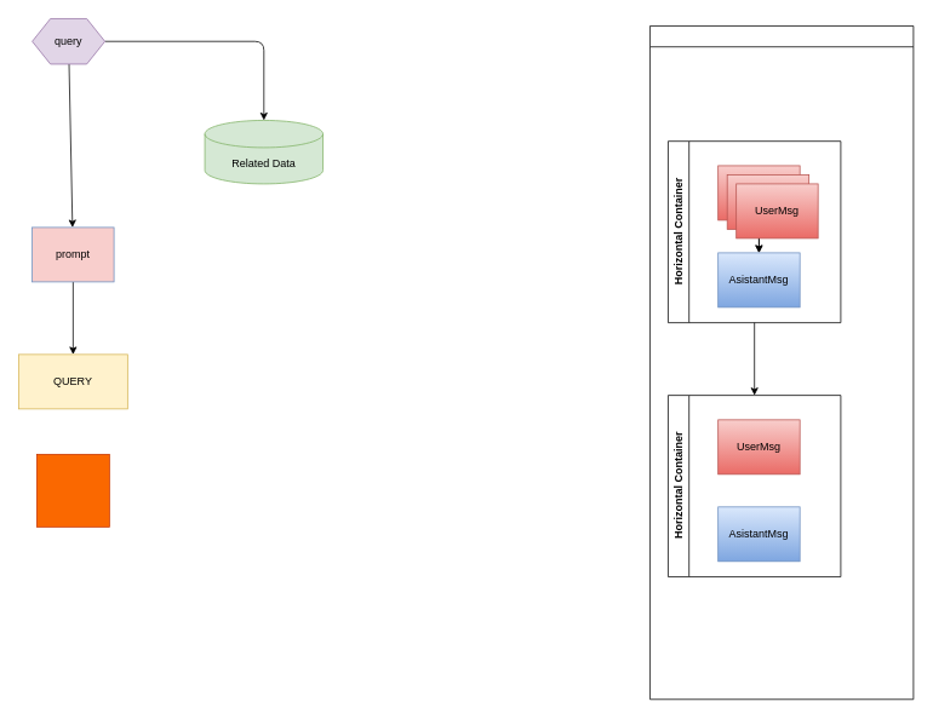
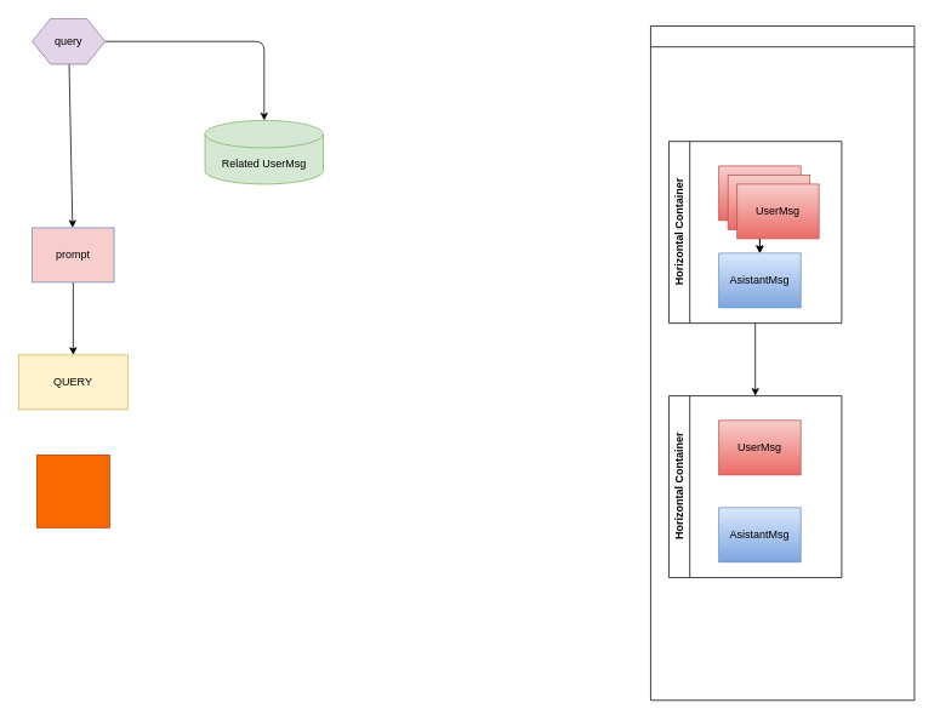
  <mxCell id="0" />
  <mxCell id="1" parent="0" />
  <mxCell id="2" value="" style="edgeStyle=none;html=1;" parent="1" source="3" target="8" edge="1"><mxGeometry relative="1" as="geometry" /></mxCell>
  <mxCell id="3" value="prompt" style="rounded=0;whiteSpace=wrap;html=1;fillColor=#f8cecc;strokeColor=#6c8ebf;" parent="1" vertex="1"><mxGeometry x="35" y="250" width="90" height="60" as="geometry" /></mxCell>
- <mxCell id="4" value="Related Data" style="shape=cylinder3;whiteSpace=wrap;html=1;boundedLbl=1;backgroundOutline=1;size=15;fillColor=#d5e8d4;strokeColor=#82b366;" parent="1" vertex="1"><mxGeometry x="225" y="132" width="130" height="70" as="geometry" /></mxCell>
+ <mxCell id="4" value="Related UserMsg" style="shape=cylinder3;whiteSpace=wrap;html=1;boundedLbl=1;backgroundOutline=1;size=15;fillColor=#d5e8d4;strokeColor=#82b366;" parent="1" vertex="1"><mxGeometry x="225" y="132" width="130" height="70" as="geometry" /></mxCell>
  <mxCell id="5" value="" style="edgeStyle=none;html=1;entryX=0.5;entryY=0;entryDx=0;entryDy=0;entryPerimeter=0;" parent="1" source="7" target="4" edge="1"><mxGeometry relative="1" as="geometry"><mxPoint x="195" y="45" as="targetPoint" /><Array as="points"><mxPoint x="290" y="45" /></Array></mxGeometry></mxCell>
  <mxCell id="6" style="edgeStyle=none;html=1;" parent="1" source="7" target="3" edge="1"><mxGeometry relative="1" as="geometry" /></mxCell>
  <mxCell id="7" value="query" style="shape=hexagon;perimeter=hexagonPerimeter2;whiteSpace=wrap;html=1;fixedSize=1;fillColor=#e1d5e7;strokeColor=#9673a6;" parent="1" vertex="1"><mxGeometry x="35" y="20" width="80" height="50" as="geometry" /></mxCell>
  <mxCell id="8" value="QUERY" style="whiteSpace=wrap;html=1;rounded=0;fillColor=#fff2cc;strokeColor=#d6b656;" parent="1" vertex="1"><mxGeometry x="20" y="390" width="120" height="60" as="geometry" /></mxCell>
  <mxCell id="9" value="" style="whiteSpace=wrap;html=1;aspect=fixed;fillColor=#fa6800;strokeColor=#C73500;fontColor=#000000;" parent="1" vertex="1"><mxGeometry x="40" y="500" width="80" height="80" as="geometry" /></mxCell>
  <mxCell id="10" value="" style="swimlane;whiteSpace=wrap;html=1;" parent="1" vertex="1"><mxGeometry y="28" width="290" height="742" as="geometry" x="715" /></mxCell>
  <mxCell id="11" value="Horizontal Container" style="swimlane;horizontal=0;whiteSpace=wrap;html=1;" vertex="1" parent="10"><mxGeometry x="20" y="127" width="190" height="200" as="geometry" /></mxCell>
  <mxCell id="12" value="AsistantMsg" style="rounded=0;whiteSpace=wrap;html=1;fillColor=#dae8fc;strokeColor=#6c8ebf;gradientColor=#7ea6e0;" parent="11" vertex="1"><mxGeometry x="55" y="123" width="90" height="60" as="geometry" /></mxCell>
  <mxCell id="13" value="" style="edgeStyle=none;html=1;" edge="1" parent="11" source="15" target="12"><mxGeometry relative="1" as="geometry" /></mxCell>
  <mxCell id="14" value="" style="edgeStyle=none;html=1;" edge="1" parent="11" source="15" target="12"><mxGeometry relative="1" as="geometry" /></mxCell>
  <mxCell id="15" value="UserMsg" style="rounded=0;whiteSpace=wrap;html=1;fillColor=#f8cecc;strokeColor=#b85450;gradientColor=#ea6b66;" parent="11" vertex="1"><mxGeometry x="55" y="27" width="90" height="60" as="geometry" /></mxCell>
  <mxCell id="16" value="Horizontal Container" style="swimlane;horizontal=0;whiteSpace=wrap;html=1;" vertex="1" parent="1"><mxGeometry x="735" y="435" width="190" height="200" as="geometry" /></mxCell>
  <mxCell id="17" value="AsistantMsg" style="rounded=0;whiteSpace=wrap;html=1;fillColor=#dae8fc;strokeColor=#6c8ebf;gradientColor=#7ea6e0;" vertex="1" parent="16"><mxGeometry x="55" y="123" width="90" height="60" as="geometry" /></mxCell>
  <mxCell id="18" value="UserMsg" style="rounded=0;whiteSpace=wrap;html=1;fillColor=#f8cecc;strokeColor=#b85450;gradientColor=#ea6b66;" vertex="1" parent="16"><mxGeometry x="55" y="27" width="90" height="60" as="geometry" /></mxCell>
  <mxCell id="19" value="" style="edgeStyle=none;html=1;" edge="1" parent="1" source="11" target="16"><mxGeometry relative="1" as="geometry" /></mxCell>
  <mxCell id="20" value="UserMsg" style="rounded=0;whiteSpace=wrap;html=1;fillColor=#f8cecc;strokeColor=#b85450;gradientColor=#ea6b66;" vertex="1" parent="1"><mxGeometry x="800" y="192" width="90" height="60" as="geometry" /></mxCell>
  <mxCell id="21" value="UserMsg" style="rounded=0;whiteSpace=wrap;html=1;fillColor=#f8cecc;strokeColor=#b85450;gradientColor=#ea6b66;" vertex="1" parent="1"><mxGeometry x="810" y="202" width="90" height="60" as="geometry" /></mxCell>
